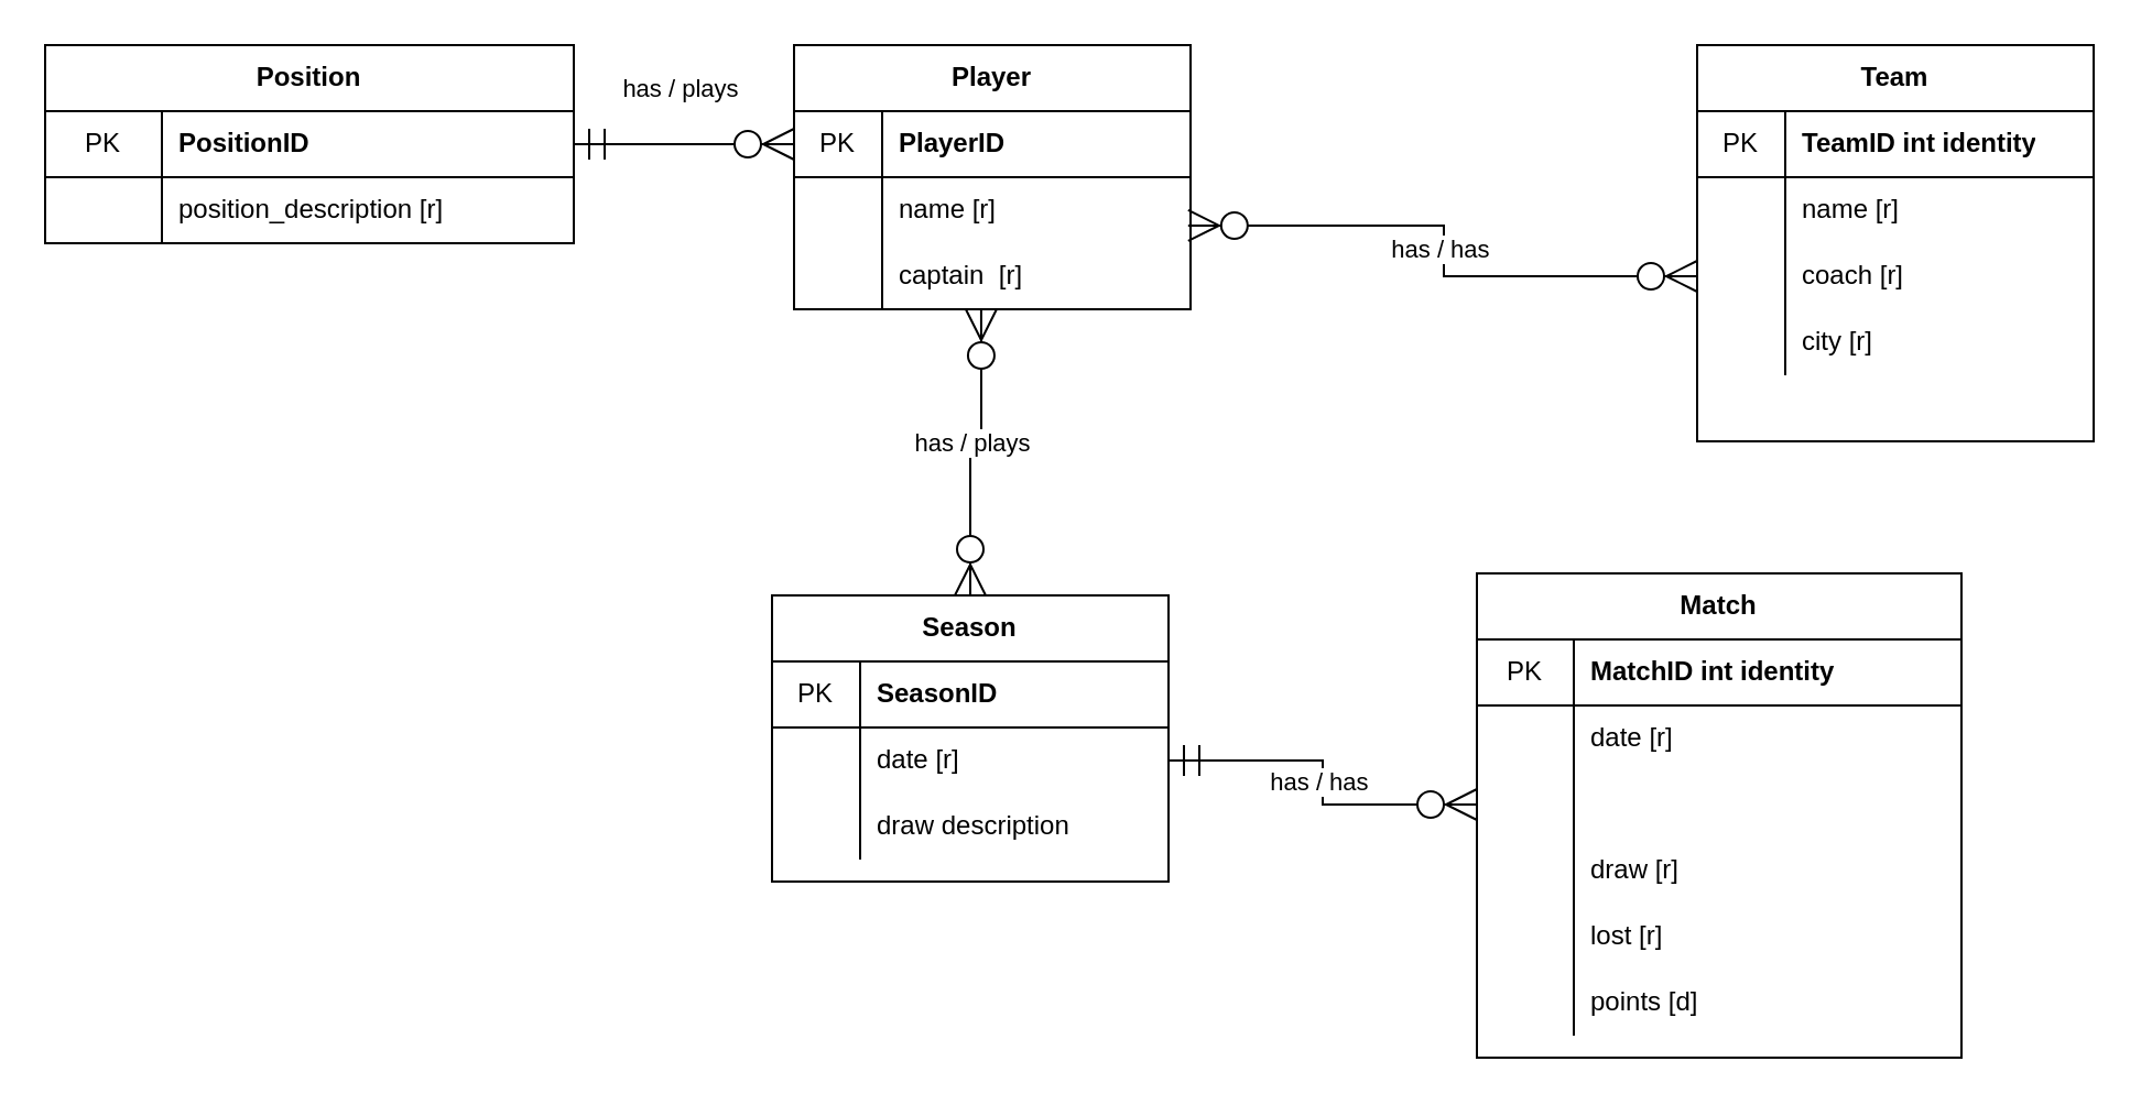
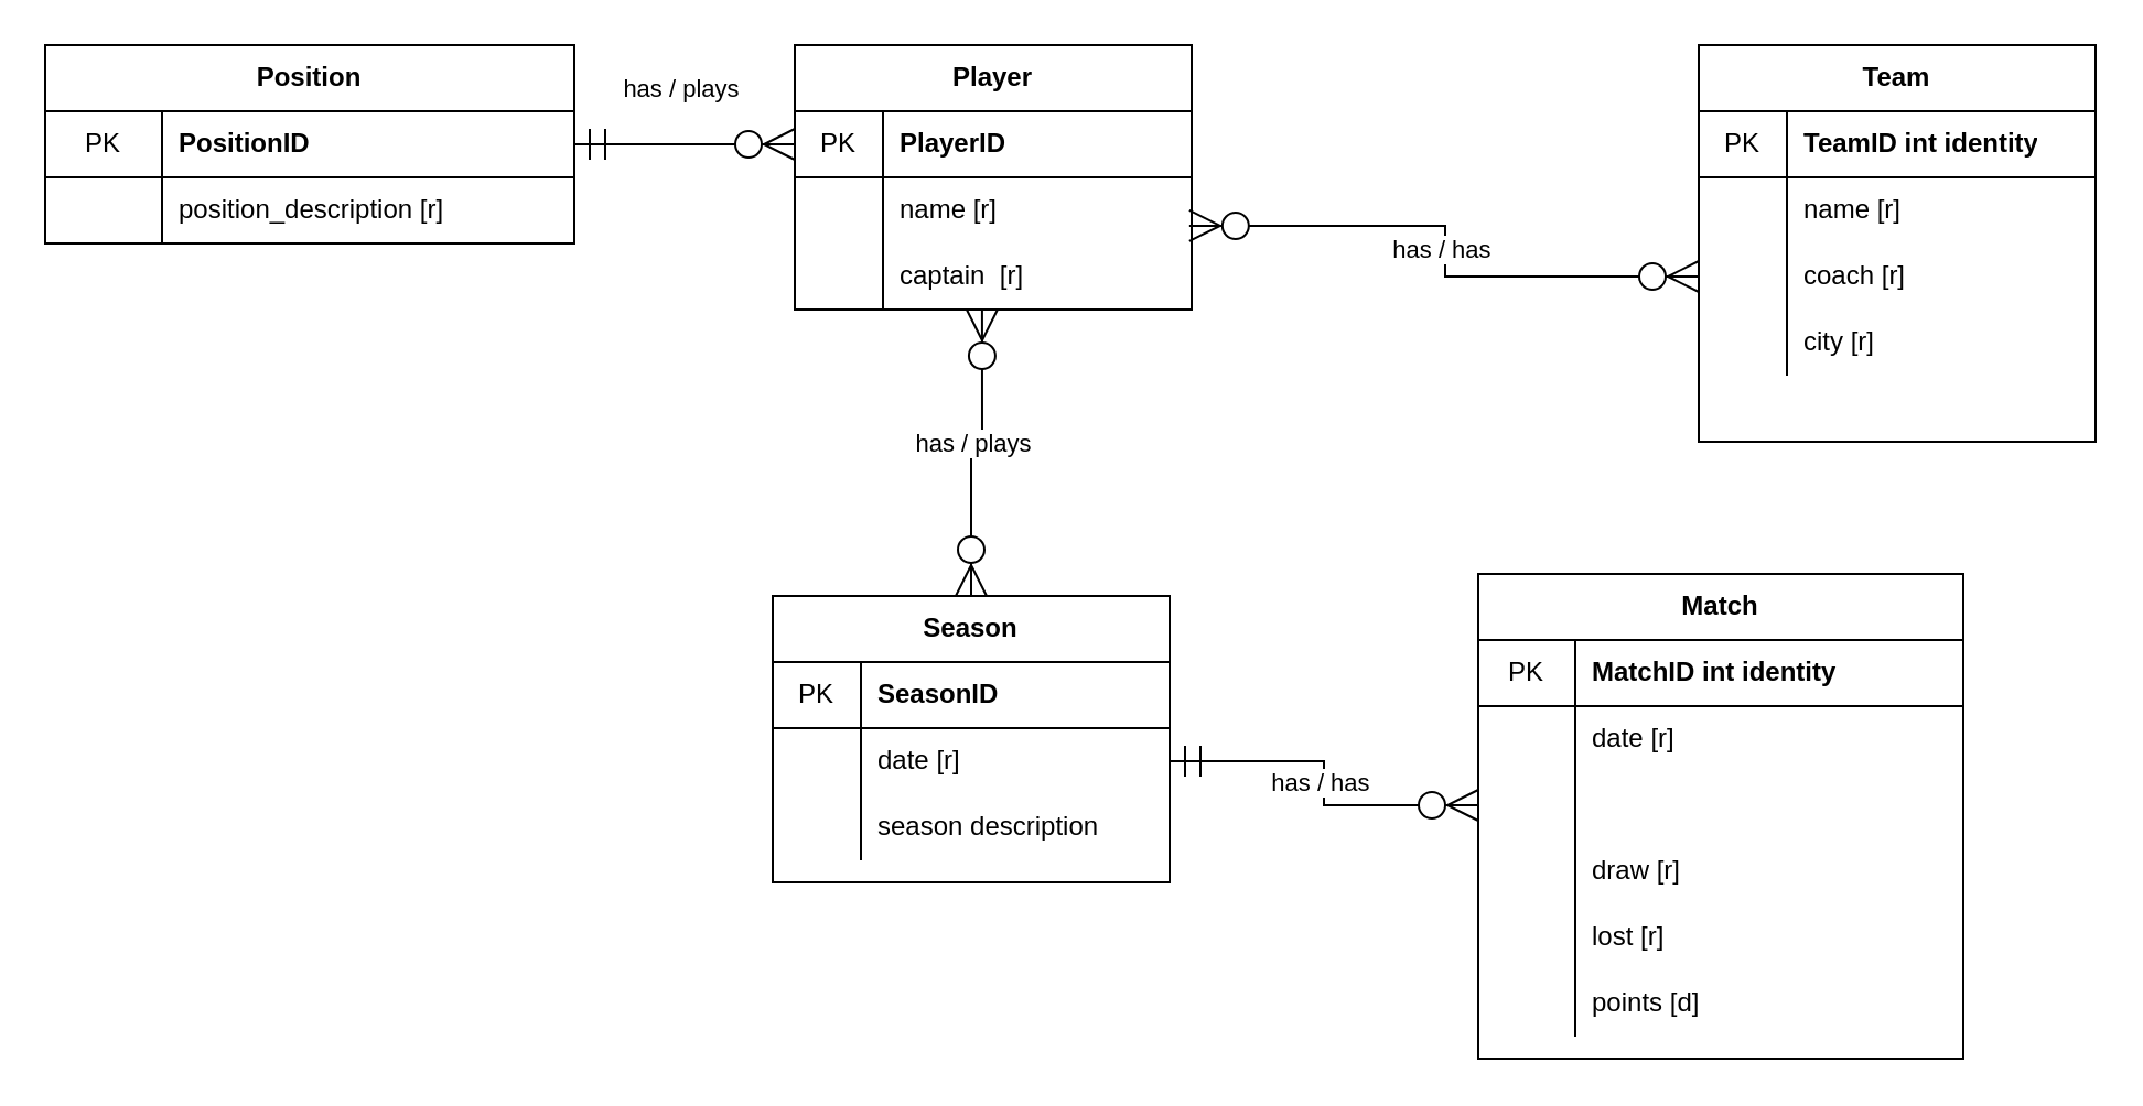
  <mxCell id="0" />
  <mxCell id="1" parent="0" />
  <mxCell id="2" value="Player" style="shape=table;html=1;whiteSpace=wrap;startSize=30;container=1;collapsible=0;childLayout=tableLayout;fixedRows=1;rowLines=0;fontStyle=1;align=center;" vertex="1" parent="1"><mxGeometry x="360" y="20" width="180" height="120" as="geometry" /></mxCell>
  <mxCell id="3" value="" style="shape=partialRectangle;html=1;whiteSpace=wrap;collapsible=0;dropTarget=0;pointerEvents=0;fillColor=none;top=0;left=0;bottom=1;right=0;points=[[0,0.5],[1,0.5]];portConstraint=eastwest;" vertex="1" parent="2"><mxGeometry y="30" width="180" height="30" as="geometry" /></mxCell>
  <mxCell id="4" value="PK" style="shape=partialRectangle;html=1;whiteSpace=wrap;connectable=0;fillColor=none;top=0;left=0;bottom=0;right=0;overflow=hidden;" vertex="1" parent="3"><mxGeometry width="40" height="30" as="geometry" /></mxCell>
  <mxCell id="5" value="&lt;b&gt;PlayerID&lt;/b&gt;" style="shape=partialRectangle;html=1;whiteSpace=wrap;connectable=0;fillColor=none;top=0;left=0;bottom=0;right=0;align=left;spacingLeft=6;overflow=hidden;" vertex="1" parent="3"><mxGeometry x="40" width="140" height="30" as="geometry" /></mxCell>
  <mxCell id="6" value="" style="shape=partialRectangle;html=1;whiteSpace=wrap;collapsible=0;dropTarget=0;pointerEvents=0;fillColor=none;top=0;left=0;bottom=0;right=0;points=[[0,0.5],[1,0.5]];portConstraint=eastwest;" vertex="1" parent="2"><mxGeometry y="60" width="180" height="30" as="geometry" /></mxCell>
  <mxCell id="7" value="" style="shape=partialRectangle;html=1;whiteSpace=wrap;connectable=0;fillColor=none;top=0;left=0;bottom=0;right=0;overflow=hidden;" vertex="1" parent="6"><mxGeometry width="40" height="30" as="geometry" /></mxCell>
  <mxCell id="8" value="name [r]" style="shape=partialRectangle;html=1;whiteSpace=wrap;connectable=0;fillColor=none;top=0;left=0;bottom=0;right=0;align=left;spacingLeft=6;overflow=hidden;" vertex="1" parent="6"><mxGeometry x="40" width="140" height="30" as="geometry" /></mxCell>
  <mxCell id="9" value="" style="shape=partialRectangle;html=1;whiteSpace=wrap;collapsible=0;dropTarget=0;pointerEvents=0;fillColor=none;top=0;left=0;bottom=0;right=0;points=[[0,0.5],[1,0.5]];portConstraint=eastwest;" vertex="1" parent="2"><mxGeometry y="90" width="180" height="30" as="geometry" /></mxCell>
  <mxCell id="10" value="" style="shape=partialRectangle;html=1;whiteSpace=wrap;connectable=0;fillColor=none;top=0;left=0;bottom=0;right=0;overflow=hidden;" vertex="1" parent="9"><mxGeometry width="40" height="30" as="geometry" /></mxCell>
  <mxCell id="11" value="captain&amp;nbsp; [r]" style="shape=partialRectangle;html=1;whiteSpace=wrap;connectable=0;fillColor=none;top=0;left=0;bottom=0;right=0;align=left;spacingLeft=6;overflow=hidden;" vertex="1" parent="9"><mxGeometry x="40" width="140" height="30" as="geometry" /></mxCell>
  <mxCell id="12" value="Match" style="shape=table;html=1;whiteSpace=wrap;startSize=30;container=1;collapsible=0;childLayout=tableLayout;fixedRows=1;rowLines=0;fontStyle=1;align=center;" vertex="1" parent="1"><mxGeometry x="670" y="260" width="220" height="220" as="geometry" /></mxCell>
  <mxCell id="13" value="" style="shape=partialRectangle;html=1;whiteSpace=wrap;collapsible=0;dropTarget=0;pointerEvents=0;fillColor=none;top=0;left=0;bottom=1;right=0;points=[[0,0.5],[1,0.5]];portConstraint=eastwest;" vertex="1" parent="12"><mxGeometry y="30" width="220" height="30" as="geometry" /></mxCell>
  <mxCell id="14" value="PK" style="shape=partialRectangle;html=1;whiteSpace=wrap;connectable=0;fillColor=none;top=0;left=0;bottom=0;right=0;overflow=hidden;" vertex="1" parent="13"><mxGeometry width="44" height="30" as="geometry" /></mxCell>
  <mxCell id="15" value="&lt;b&gt;MatchID int identity&amp;nbsp;&lt;/b&gt;" style="shape=partialRectangle;html=1;whiteSpace=wrap;connectable=0;fillColor=none;top=0;left=0;bottom=0;right=0;align=left;spacingLeft=6;overflow=hidden;" vertex="1" parent="13"><mxGeometry x="44" width="176" height="30" as="geometry" /></mxCell>
  <mxCell id="16" value="" style="shape=partialRectangle;html=1;whiteSpace=wrap;collapsible=0;dropTarget=0;pointerEvents=0;fillColor=none;top=0;left=0;bottom=0;right=0;points=[[0,0.5],[1,0.5]];portConstraint=eastwest;" vertex="1" parent="12"><mxGeometry y="60" width="220" height="30" as="geometry" /></mxCell>
  <mxCell id="17" value="" style="shape=partialRectangle;html=1;whiteSpace=wrap;connectable=0;fillColor=none;top=0;left=0;bottom=0;right=0;overflow=hidden;" vertex="1" parent="16"><mxGeometry width="44" height="30" as="geometry" /></mxCell>
  <mxCell id="18" value="date [r]" style="shape=partialRectangle;html=1;whiteSpace=wrap;connectable=0;fillColor=none;top=0;left=0;bottom=0;right=0;align=left;spacingLeft=6;overflow=hidden;" vertex="1" parent="16"><mxGeometry x="44" width="176" height="30" as="geometry" /></mxCell>
  <mxCell id="19" value="" style="shape=partialRectangle;html=1;whiteSpace=wrap;collapsible=0;dropTarget=0;pointerEvents=0;fillColor=none;top=0;left=0;bottom=0;right=0;points=[[0,0.5],[1,0.5]];portConstraint=eastwest;" vertex="1" parent="12"><mxGeometry y="90" width="220" height="30" as="geometry" /></mxCell>
  <mxCell id="20" value="" style="shape=partialRectangle;html=1;whiteSpace=wrap;connectable=0;fillColor=none;top=0;left=0;bottom=0;right=0;overflow=hidden;" vertex="1" parent="19"><mxGeometry width="44" height="30" as="geometry" /></mxCell>
  <mxCell id="21" value="" style="shape=partialRectangle;html=1;whiteSpace=wrap;collapsible=0;dropTarget=0;pointerEvents=0;fillColor=none;top=0;left=0;bottom=0;right=0;points=[[0,0.5],[1,0.5]];portConstraint=eastwest;" vertex="1" parent="12"><mxGeometry y="120" width="220" height="30" as="geometry" /></mxCell>
  <mxCell id="22" value="" style="shape=partialRectangle;html=1;whiteSpace=wrap;connectable=0;fillColor=none;top=0;left=0;bottom=0;right=0;overflow=hidden;" vertex="1" parent="21"><mxGeometry width="44" height="30" as="geometry" /></mxCell>
  <mxCell id="23" value="draw [r]" style="shape=partialRectangle;html=1;whiteSpace=wrap;connectable=0;fillColor=none;top=0;left=0;bottom=0;right=0;align=left;spacingLeft=6;overflow=hidden;" vertex="1" parent="21"><mxGeometry x="44" width="176" height="30" as="geometry" /></mxCell>
  <mxCell id="24" value="" style="shape=partialRectangle;html=1;whiteSpace=wrap;collapsible=0;dropTarget=0;pointerEvents=0;fillColor=none;top=0;left=0;bottom=0;right=0;points=[[0,0.5],[1,0.5]];portConstraint=eastwest;" vertex="1" parent="12"><mxGeometry y="150" width="220" height="30" as="geometry" /></mxCell>
  <mxCell id="25" value="" style="shape=partialRectangle;html=1;whiteSpace=wrap;connectable=0;fillColor=none;top=0;left=0;bottom=0;right=0;overflow=hidden;" vertex="1" parent="24"><mxGeometry width="44" height="30" as="geometry" /></mxCell>
  <mxCell id="26" value="lost [r]" style="shape=partialRectangle;html=1;whiteSpace=wrap;connectable=0;fillColor=none;top=0;left=0;bottom=0;right=0;align=left;spacingLeft=6;overflow=hidden;" vertex="1" parent="24"><mxGeometry x="44" width="176" height="30" as="geometry" /></mxCell>
  <mxCell id="27" value="" style="shape=partialRectangle;html=1;whiteSpace=wrap;collapsible=0;dropTarget=0;pointerEvents=0;fillColor=none;top=0;left=0;bottom=0;right=0;points=[[0,0.5],[1,0.5]];portConstraint=eastwest;" vertex="1" parent="12"><mxGeometry y="180" width="220" height="30" as="geometry" /></mxCell>
  <mxCell id="28" value="" style="shape=partialRectangle;html=1;whiteSpace=wrap;connectable=0;fillColor=none;top=0;left=0;bottom=0;right=0;overflow=hidden;" vertex="1" parent="27"><mxGeometry width="44" height="30" as="geometry" /></mxCell>
  <mxCell id="29" value="points [d]" style="shape=partialRectangle;html=1;whiteSpace=wrap;connectable=0;fillColor=none;top=0;left=0;bottom=0;right=0;align=left;spacingLeft=6;overflow=hidden;" vertex="1" parent="27"><mxGeometry x="44" width="176" height="30" as="geometry" /></mxCell>
  <mxCell id="30" value="Position" style="shape=table;html=1;whiteSpace=wrap;startSize=30;container=1;collapsible=0;childLayout=tableLayout;fixedRows=1;rowLines=0;fontStyle=1;align=center;" vertex="1" parent="1"><mxGeometry x="20" y="20" width="240" height="90" as="geometry" /></mxCell>
  <mxCell id="31" value="" style="shape=partialRectangle;html=1;whiteSpace=wrap;collapsible=0;dropTarget=0;pointerEvents=0;fillColor=none;top=0;left=0;bottom=1;right=0;points=[[0,0.5],[1,0.5]];portConstraint=eastwest;" vertex="1" parent="30"><mxGeometry y="30" width="240" height="30" as="geometry" /></mxCell>
  <mxCell id="32" value="PK" style="shape=partialRectangle;html=1;whiteSpace=wrap;connectable=0;fillColor=none;top=0;left=0;bottom=0;right=0;overflow=hidden;" vertex="1" parent="31"><mxGeometry width="53" height="30" as="geometry" /></mxCell>
  <mxCell id="33" value="&lt;b&gt;PositionID&lt;/b&gt;" style="shape=partialRectangle;html=1;whiteSpace=wrap;connectable=0;fillColor=none;top=0;left=0;bottom=0;right=0;align=left;spacingLeft=6;overflow=hidden;" vertex="1" parent="31"><mxGeometry x="53" width="187" height="30" as="geometry" /></mxCell>
  <mxCell id="34" value="" style="shape=partialRectangle;html=1;whiteSpace=wrap;collapsible=0;dropTarget=0;pointerEvents=0;fillColor=none;top=0;left=0;bottom=0;right=0;points=[[0,0.5],[1,0.5]];portConstraint=eastwest;" vertex="1" parent="30"><mxGeometry y="60" width="240" height="30" as="geometry" /></mxCell>
  <mxCell id="35" value="" style="shape=partialRectangle;html=1;whiteSpace=wrap;connectable=0;fillColor=none;top=0;left=0;bottom=0;right=0;overflow=hidden;" vertex="1" parent="34"><mxGeometry width="53" height="30" as="geometry" /></mxCell>
  <mxCell id="36" value="position_description [r]" style="shape=partialRectangle;html=1;whiteSpace=wrap;connectable=0;fillColor=none;top=0;left=0;bottom=0;right=0;align=left;spacingLeft=6;overflow=hidden;" vertex="1" parent="34"><mxGeometry x="53" width="187" height="30" as="geometry" /></mxCell>
  <mxCell id="37" value="Team" style="shape=table;html=1;whiteSpace=wrap;startSize=30;container=1;collapsible=0;childLayout=tableLayout;fixedRows=1;rowLines=0;fontStyle=1;align=center;" vertex="1" parent="1"><mxGeometry x="770" y="20" width="180" height="180" as="geometry" /></mxCell>
  <mxCell id="38" value="" style="shape=partialRectangle;html=1;whiteSpace=wrap;collapsible=0;dropTarget=0;pointerEvents=0;fillColor=none;top=0;left=0;bottom=1;right=0;points=[[0,0.5],[1,0.5]];portConstraint=eastwest;" vertex="1" parent="37"><mxGeometry y="30" width="180" height="30" as="geometry" /></mxCell>
  <mxCell id="39" value="PK" style="shape=partialRectangle;html=1;whiteSpace=wrap;connectable=0;fillColor=none;top=0;left=0;bottom=0;right=0;overflow=hidden;" vertex="1" parent="38"><mxGeometry width="40" height="30" as="geometry" /></mxCell>
  <mxCell id="40" value="&lt;b&gt;TeamID int identity&lt;/b&gt;" style="shape=partialRectangle;html=1;whiteSpace=wrap;connectable=0;fillColor=none;top=0;left=0;bottom=0;right=0;align=left;spacingLeft=6;overflow=hidden;" vertex="1" parent="38"><mxGeometry x="40" width="140" height="30" as="geometry" /></mxCell>
  <mxCell id="41" value="" style="shape=partialRectangle;html=1;whiteSpace=wrap;collapsible=0;dropTarget=0;pointerEvents=0;fillColor=none;top=0;left=0;bottom=0;right=0;points=[[0,0.5],[1,0.5]];portConstraint=eastwest;" vertex="1" parent="37"><mxGeometry y="60" width="180" height="30" as="geometry" /></mxCell>
  <mxCell id="42" value="" style="shape=partialRectangle;html=1;whiteSpace=wrap;connectable=0;fillColor=none;top=0;left=0;bottom=0;right=0;overflow=hidden;" vertex="1" parent="41"><mxGeometry width="40" height="30" as="geometry" /></mxCell>
  <mxCell id="43" value="name [r]" style="shape=partialRectangle;html=1;whiteSpace=wrap;connectable=0;fillColor=none;top=0;left=0;bottom=0;right=0;align=left;spacingLeft=6;overflow=hidden;" vertex="1" parent="41"><mxGeometry x="40" width="140" height="30" as="geometry" /></mxCell>
  <mxCell id="44" value="" style="shape=partialRectangle;html=1;whiteSpace=wrap;collapsible=0;dropTarget=0;pointerEvents=0;fillColor=none;top=0;left=0;bottom=0;right=0;points=[[0,0.5],[1,0.5]];portConstraint=eastwest;" vertex="1" parent="37"><mxGeometry y="90" width="180" height="30" as="geometry" /></mxCell>
  <mxCell id="45" value="" style="shape=partialRectangle;html=1;whiteSpace=wrap;connectable=0;fillColor=none;top=0;left=0;bottom=0;right=0;overflow=hidden;" vertex="1" parent="44"><mxGeometry width="40" height="30" as="geometry" /></mxCell>
  <mxCell id="46" value="coach [r]" style="shape=partialRectangle;html=1;whiteSpace=wrap;connectable=0;fillColor=none;top=0;left=0;bottom=0;right=0;align=left;spacingLeft=6;overflow=hidden;" vertex="1" parent="44"><mxGeometry x="40" width="140" height="30" as="geometry" /></mxCell>
  <mxCell id="47" value="" style="shape=partialRectangle;html=1;whiteSpace=wrap;collapsible=0;dropTarget=0;pointerEvents=0;fillColor=none;top=0;left=0;bottom=0;right=0;points=[[0,0.5],[1,0.5]];portConstraint=eastwest;" vertex="1" parent="37"><mxGeometry y="120" width="180" height="30" as="geometry" /></mxCell>
  <mxCell id="48" value="" style="shape=partialRectangle;html=1;whiteSpace=wrap;connectable=0;fillColor=none;top=0;left=0;bottom=0;right=0;overflow=hidden;" vertex="1" parent="47"><mxGeometry width="40" height="30" as="geometry" /></mxCell>
  <mxCell id="49" value="city [r]" style="shape=partialRectangle;html=1;whiteSpace=wrap;connectable=0;fillColor=none;top=0;left=0;bottom=0;right=0;align=left;spacingLeft=6;overflow=hidden;" vertex="1" parent="47"><mxGeometry x="40" width="140" height="30" as="geometry" /></mxCell>
  <mxCell id="50" value="has / has&amp;nbsp;" style="edgeStyle=orthogonalEdgeStyle;rounded=0;orthogonalLoop=1;jettySize=auto;html=1;exitX=0;exitY=0.5;exitDx=0;exitDy=0;entryX=0.994;entryY=0.733;entryDx=0;entryDy=0;entryPerimeter=0;startArrow=ERzeroToMany;startFill=1;startSize=12;endArrow=ERzeroToMany;endFill=1;endSize=12;" edge="1" parent="1" source="44" target="6"><mxGeometry relative="1" as="geometry" /></mxCell>
  <mxCell id="51" style="edgeStyle=orthogonalEdgeStyle;rounded=0;orthogonalLoop=1;jettySize=auto;html=1;exitX=0.5;exitY=0;exitDx=0;exitDy=0;entryX=0.472;entryY=1;entryDx=0;entryDy=0;entryPerimeter=0;startArrow=ERzeroToMany;startFill=1;startSize=12;endArrow=ERzeroToMany;endFill=1;endSize=12;" edge="1" parent="1" source="53" target="9"><mxGeometry relative="1" as="geometry" /></mxCell>
  <mxCell id="52" value="has / plays" style="edgeLabel;html=1;align=center;verticalAlign=middle;resizable=0;points=[];" vertex="1" connectable="0" parent="51"><mxGeometry x="0.215" y="3" relative="1" as="geometry"><mxPoint x="-1.99" y="7" as="offset" /></mxGeometry></mxCell>
  <mxCell id="53" value="Season" style="shape=table;html=1;whiteSpace=wrap;startSize=30;container=1;collapsible=0;childLayout=tableLayout;fixedRows=1;rowLines=0;fontStyle=1;align=center;" vertex="1" parent="1"><mxGeometry x="350" y="270" width="180" height="130" as="geometry" /></mxCell>
  <mxCell id="54" value="" style="shape=partialRectangle;html=1;whiteSpace=wrap;collapsible=0;dropTarget=0;pointerEvents=0;fillColor=none;top=0;left=0;bottom=1;right=0;points=[[0,0.5],[1,0.5]];portConstraint=eastwest;" vertex="1" parent="53"><mxGeometry y="30" width="180" height="30" as="geometry" /></mxCell>
  <mxCell id="55" value="PK" style="shape=partialRectangle;html=1;whiteSpace=wrap;connectable=0;fillColor=none;top=0;left=0;bottom=0;right=0;overflow=hidden;" vertex="1" parent="54"><mxGeometry width="40" height="30" as="geometry" /></mxCell>
  <mxCell id="56" value="&lt;b&gt;SeasonID&lt;/b&gt;" style="shape=partialRectangle;html=1;whiteSpace=wrap;connectable=0;fillColor=none;top=0;left=0;bottom=0;right=0;align=left;spacingLeft=6;overflow=hidden;" vertex="1" parent="54"><mxGeometry x="40" width="140" height="30" as="geometry" /></mxCell>
  <mxCell id="57" value="" style="shape=partialRectangle;html=1;whiteSpace=wrap;collapsible=0;dropTarget=0;pointerEvents=0;fillColor=none;top=0;left=0;bottom=0;right=0;points=[[0,0.5],[1,0.5]];portConstraint=eastwest;" vertex="1" parent="53"><mxGeometry y="60" width="180" height="30" as="geometry" /></mxCell>
  <mxCell id="58" value="" style="shape=partialRectangle;html=1;whiteSpace=wrap;connectable=0;fillColor=none;top=0;left=0;bottom=0;right=0;overflow=hidden;" vertex="1" parent="57"><mxGeometry width="40" height="30" as="geometry" /></mxCell>
  <mxCell id="59" value="date [r]" style="shape=partialRectangle;html=1;whiteSpace=wrap;connectable=0;fillColor=none;top=0;left=0;bottom=0;right=0;align=left;spacingLeft=6;overflow=hidden;" vertex="1" parent="57"><mxGeometry x="40" width="140" height="30" as="geometry" /></mxCell>
  <mxCell id="60" value="" style="shape=partialRectangle;html=1;whiteSpace=wrap;collapsible=0;dropTarget=0;pointerEvents=0;fillColor=none;top=0;left=0;bottom=0;right=0;points=[[0,0.5],[1,0.5]];portConstraint=eastwest;" vertex="1" parent="53"><mxGeometry y="90" width="180" height="30" as="geometry" /></mxCell>
  <mxCell id="61" value="" style="shape=partialRectangle;html=1;whiteSpace=wrap;connectable=0;fillColor=none;top=0;left=0;bottom=0;right=0;overflow=hidden;" vertex="1" parent="60"><mxGeometry width="40" height="30" as="geometry" /></mxCell>
- <mxCell id="62" value="draw description&amp;nbsp;" style="shape=partialRectangle;html=1;whiteSpace=wrap;connectable=0;fillColor=none;top=0;left=0;bottom=0;right=0;align=left;spacingLeft=6;overflow=hidden;" vertex="1" parent="60"><mxGeometry x="40" width="140" height="30" as="geometry" /></mxCell>
+ <mxCell id="62" value="season description&amp;nbsp;" style="shape=partialRectangle;html=1;whiteSpace=wrap;connectable=0;fillColor=none;top=0;left=0;bottom=0;right=0;align=left;spacingLeft=6;overflow=hidden;" vertex="1" parent="60"><mxGeometry x="40" width="140" height="30" as="geometry" /></mxCell>
  <mxCell id="63" value="has / has&amp;nbsp;" style="edgeStyle=orthogonalEdgeStyle;rounded=0;orthogonalLoop=1;jettySize=auto;html=1;exitX=0;exitY=0.5;exitDx=0;exitDy=0;entryX=1;entryY=0.5;entryDx=0;entryDy=0;startArrow=ERzeroToMany;startFill=1;startSize=12;endArrow=ERmandOne;endFill=0;endSize=12;" edge="1" parent="1" source="19" target="57"><mxGeometry relative="1" as="geometry" /></mxCell>
  <mxCell id="64" value="has / plays&amp;nbsp;" style="edgeStyle=orthogonalEdgeStyle;rounded=0;orthogonalLoop=1;jettySize=auto;html=1;exitX=1;exitY=0.5;exitDx=0;exitDy=0;startArrow=ERmandOne;startFill=0;startSize=12;endArrow=ERzeroToMany;endFill=1;endSize=12;" edge="1" parent="1" source="31" target="3"><mxGeometry y="25" relative="1" as="geometry"><mxPoint as="offset" /></mxGeometry></mxCell>
